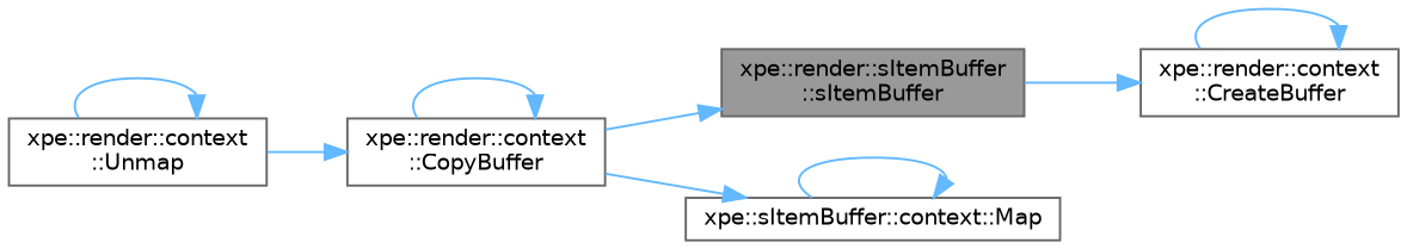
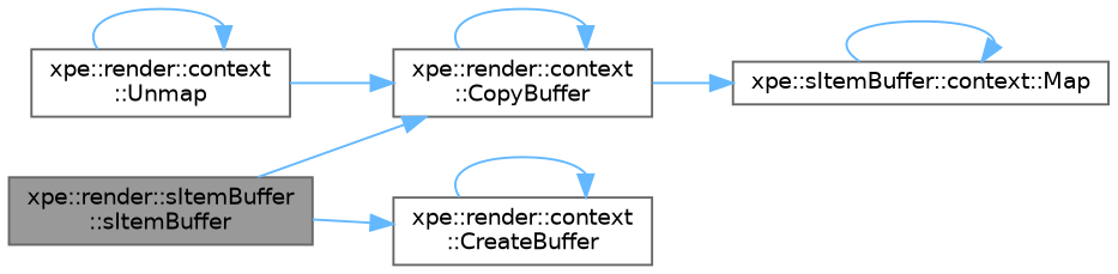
  digraph {
    rankdir=LR
    node [color=grey40 fillcolor=white fontname=Helvetica fontsize=10 shape=box style=filled]
    edge [color=steelblue1 fontname=Helvetica fontsize=10 labelfontname=Helvetica labelfontsize=10 style=solid]
    n1 [color=gray40 fillcolor=grey60 fontcolor=black height=0.2 label="xpe::render::sItemBuffer\l::sItemBuffer" width=0.4]
    n2 [height=0.2 label="xpe::render::context\l::CopyBuffer" width=0.4]
    n3 [height=0.2 label="xpe::render::context\l::CreateBuffer" width=0.4]
    n4 [height=0.2 label="xpe::sItemBuffer::context::Map" width=0.4]
    n5 [height=0.2 label="xpe::render::context\l::Unmap" width=0.4]
-   n2 -> n1
+   n1 -> n2
    n1 -> n3
    n2 -> n2
    n2 -> n4
    n3 -> n3
    n4 -> n4
    n5 -> n2
    n5 -> n5
  }
